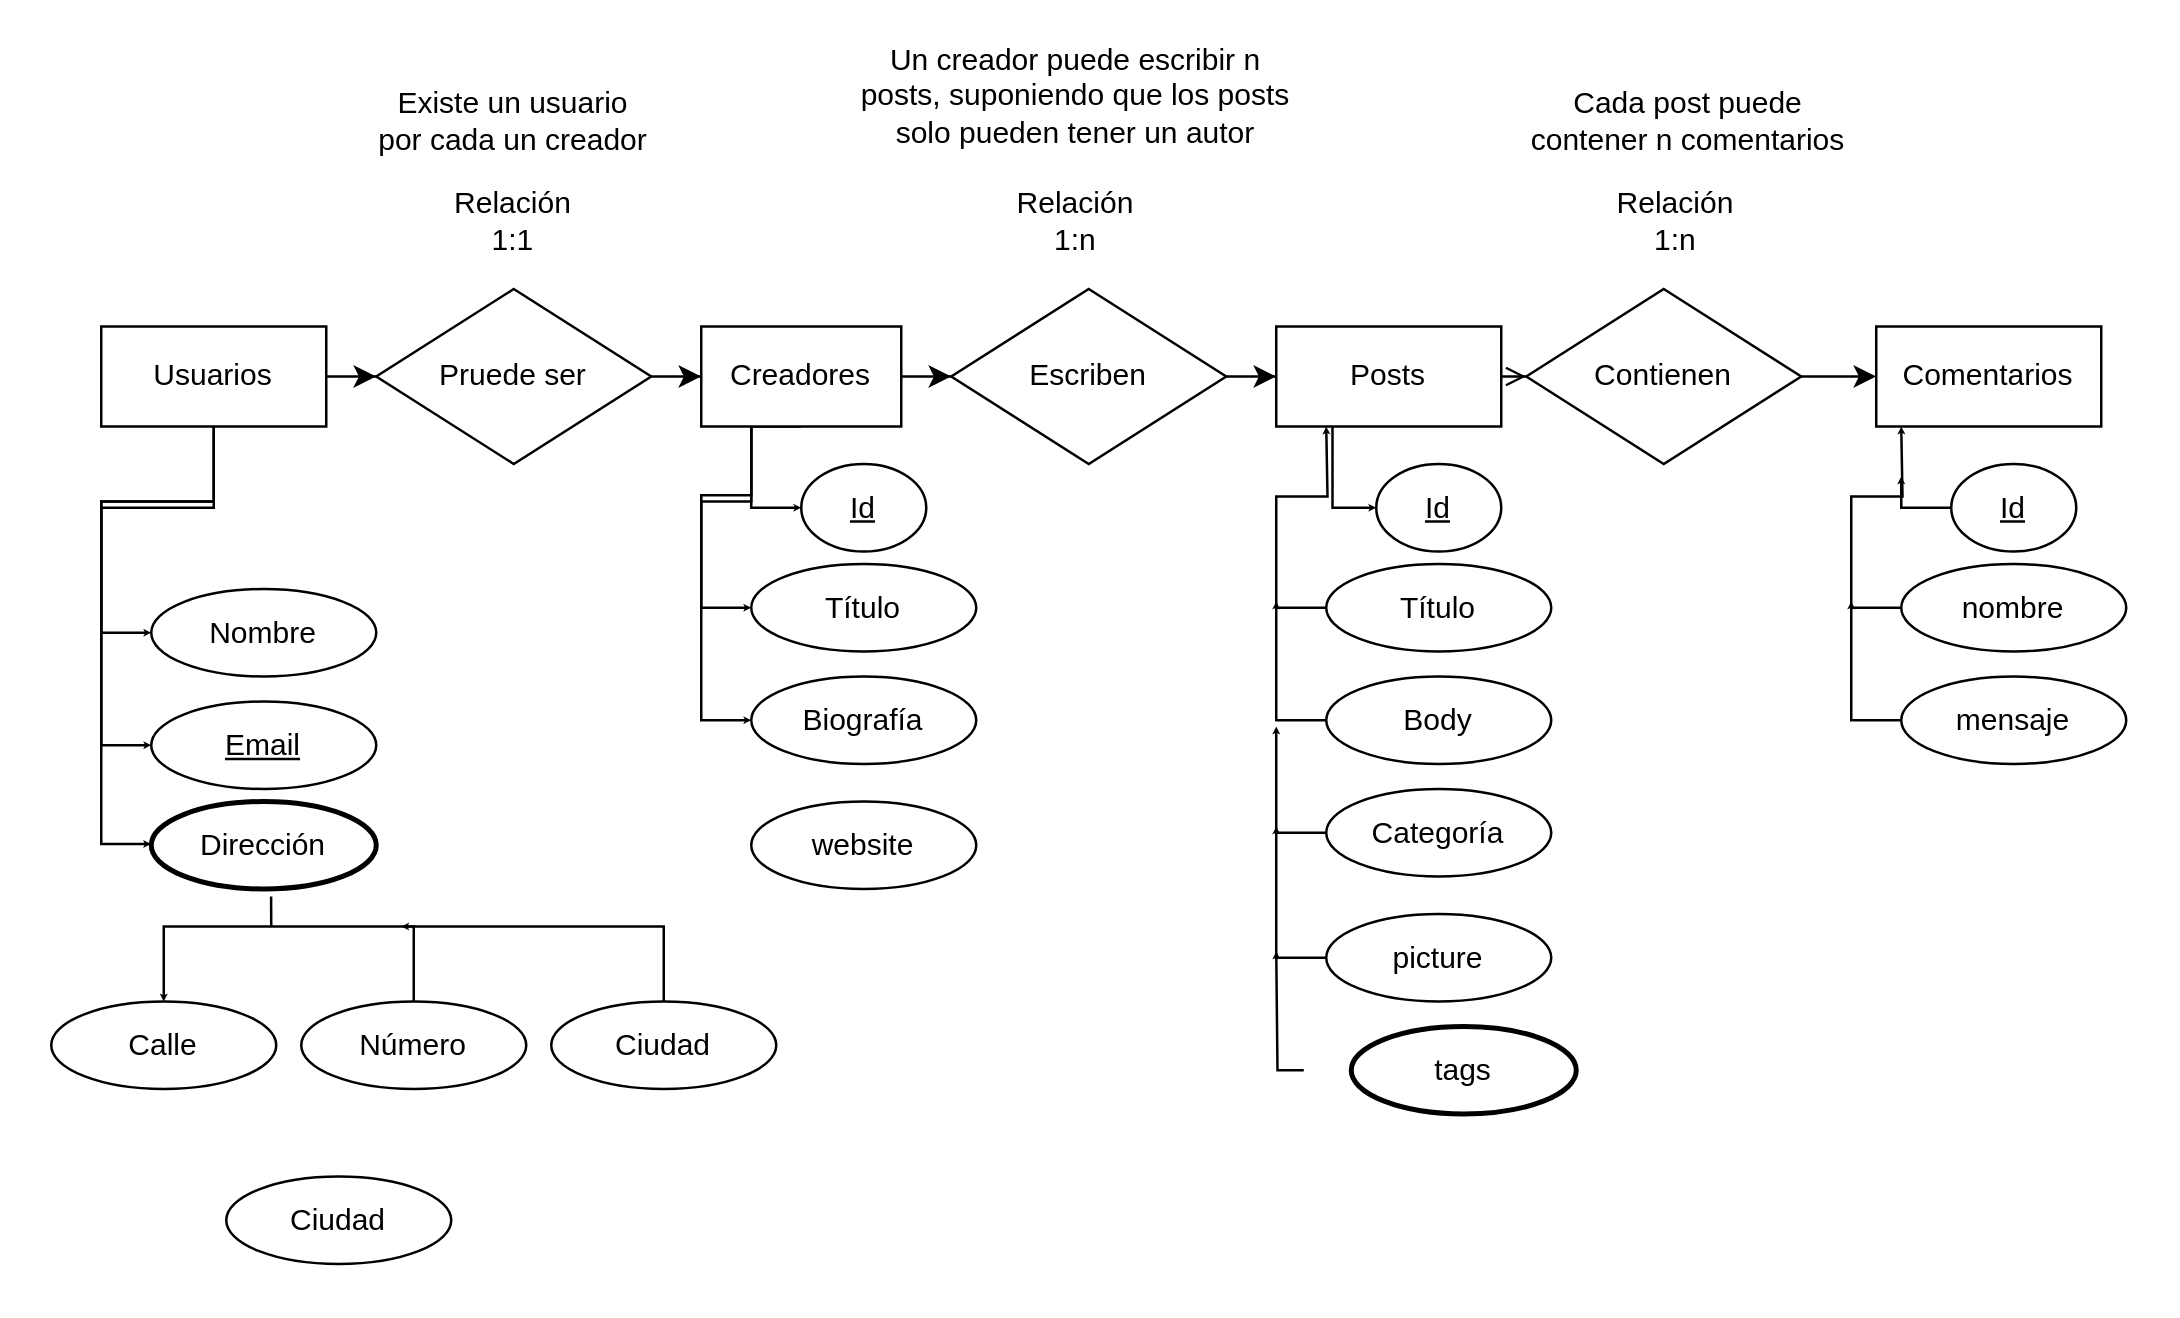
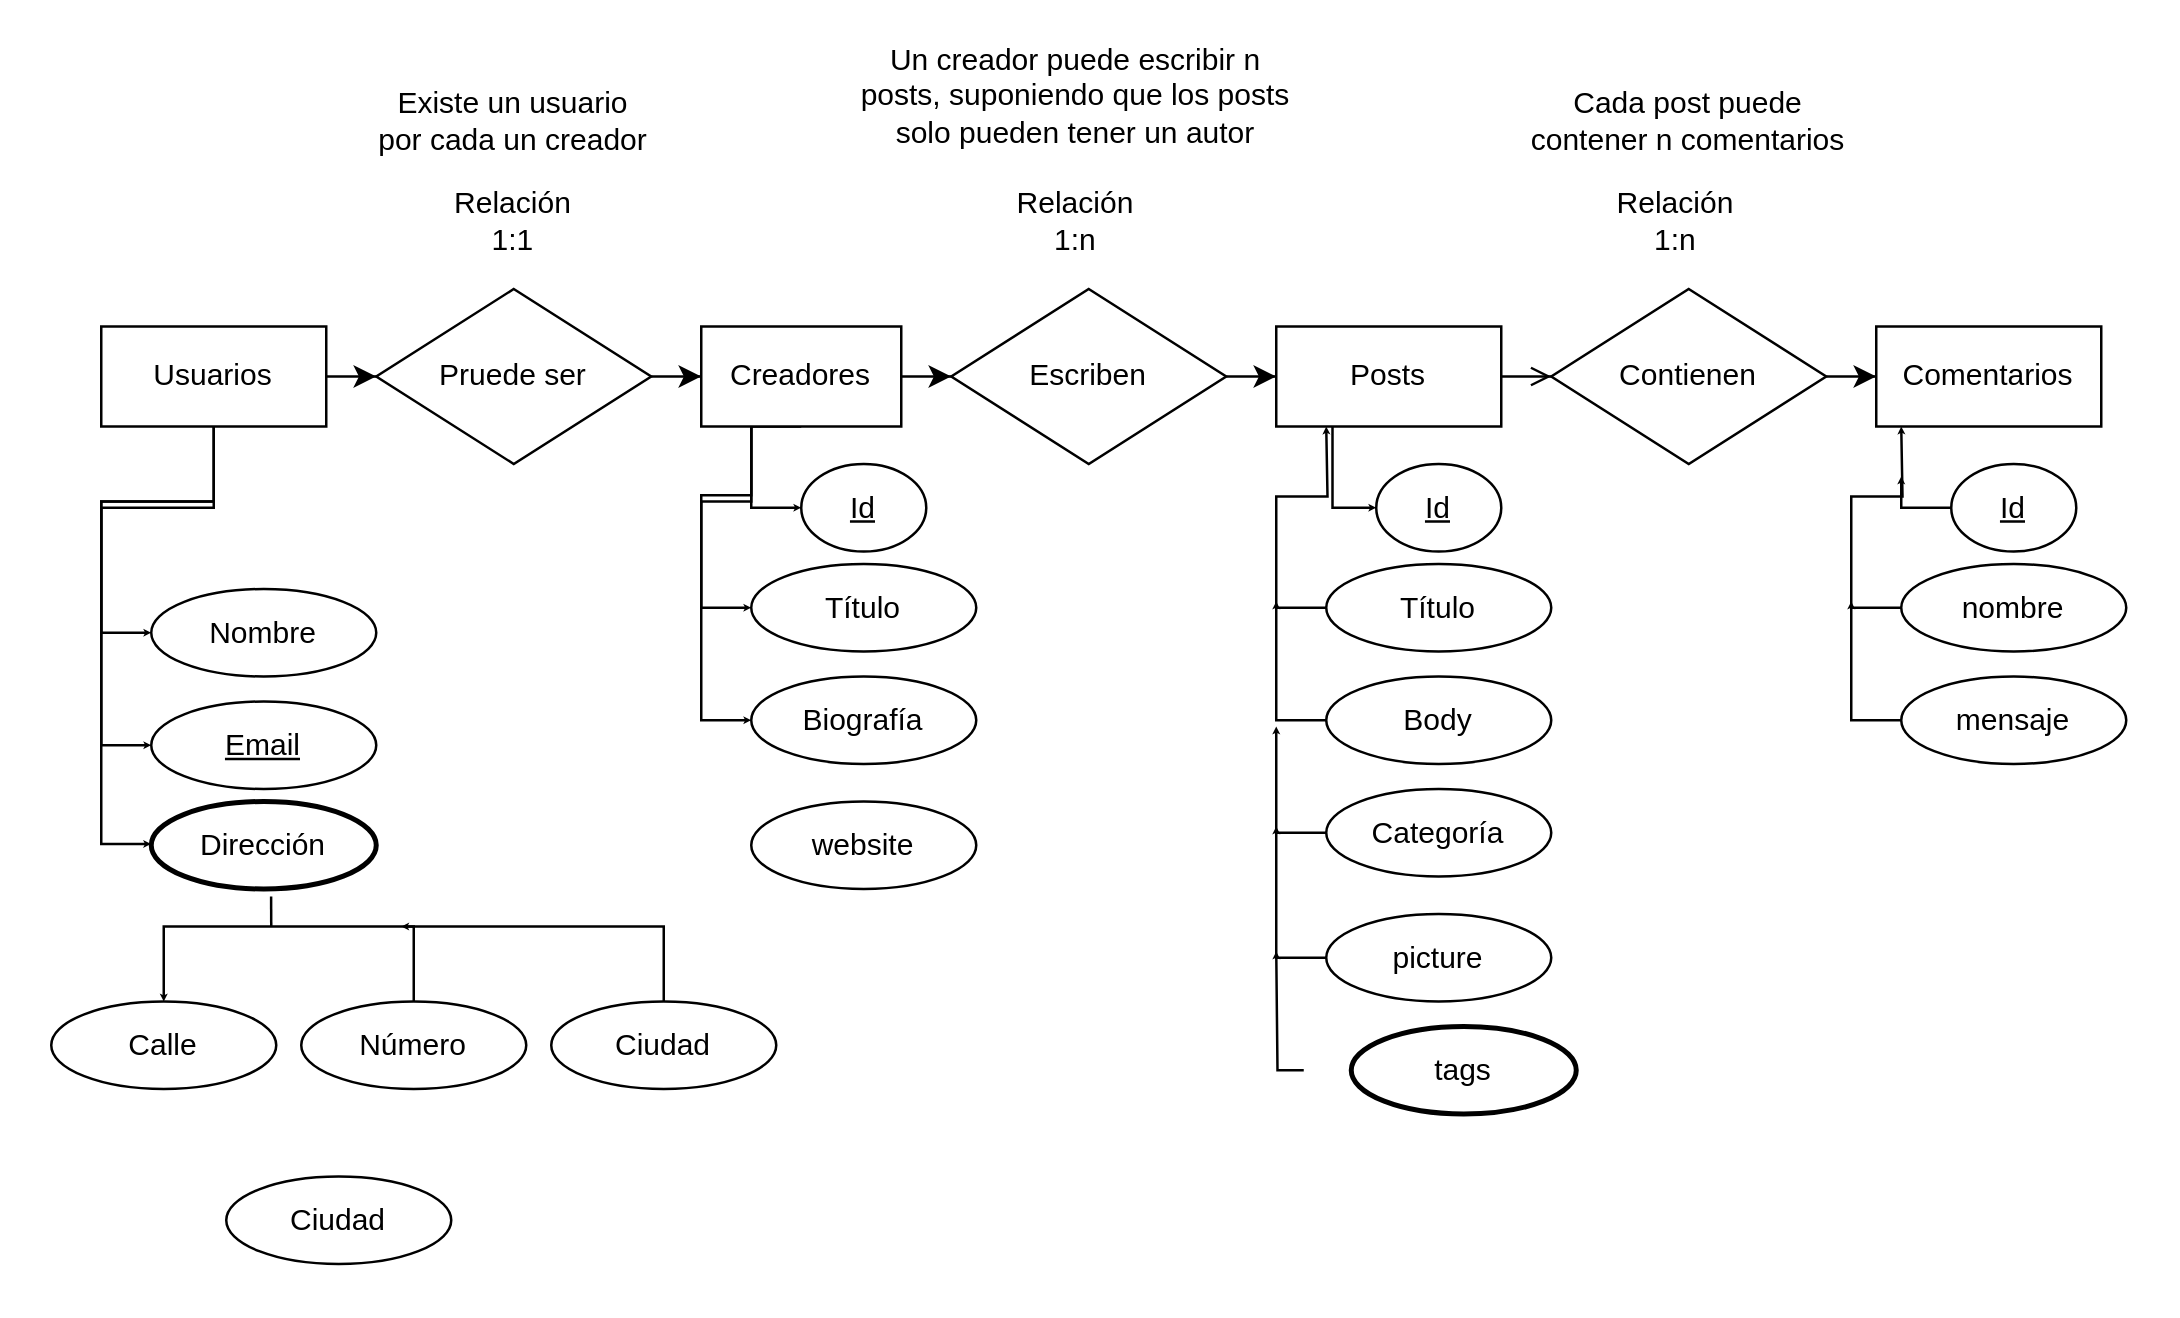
  <mxCell id="0" />
  <mxCell id="1" parent="0" />
  <mxCell id="2" value="" style="edgeStyle=orthogonalEdgeStyle;rounded=0;orthogonalLoop=1;jettySize=auto;html=1;" edge="1" parent="1" source="6" target="17"><mxGeometry relative="1" as="geometry" /></mxCell>
  <mxCell id="3" style="edgeStyle=orthogonalEdgeStyle;rounded=0;orthogonalLoop=1;jettySize=auto;html=1;entryX=0;entryY=0.5;entryDx=0;entryDy=0;endSize=0;targetPerimeterSpacing=6;" edge="1" parent="1" source="6" target="28"><mxGeometry relative="1" as="geometry" /></mxCell>
  <mxCell id="4" style="edgeStyle=orthogonalEdgeStyle;rounded=0;orthogonalLoop=1;jettySize=auto;html=1;entryX=0;entryY=0.5;entryDx=0;entryDy=0;endSize=0;targetPerimeterSpacing=6;" edge="1" parent="1" source="6" target="29"><mxGeometry relative="1" as="geometry"><Array as="points"><mxPoint x="85" y="200" /><mxPoint x="40" y="200" /><mxPoint x="40" y="298" /></Array></mxGeometry></mxCell>
  <mxCell id="5" style="edgeStyle=orthogonalEdgeStyle;rounded=0;orthogonalLoop=1;jettySize=auto;html=1;entryX=0.148;entryY=0.493;entryDx=0;entryDy=0;entryPerimeter=0;endSize=0;targetPerimeterSpacing=6;" edge="1" parent="1" target="31"><mxGeometry relative="1" as="geometry"><mxPoint x="85" y="200" as="sourcePoint" /><Array as="points"><mxPoint x="40" y="337" /></Array></mxGeometry></mxCell>
  <mxCell id="6" value="Usuarios" style="rounded=0;whiteSpace=wrap;html=1;" vertex="1" parent="1"><mxGeometry x="40" y="130" width="90" height="40" as="geometry" /></mxCell>
  <mxCell id="7" value="" style="edgeStyle=orthogonalEdgeStyle;rounded=0;orthogonalLoop=1;jettySize=auto;html=1;" edge="1" parent="1" source="11" target="19"><mxGeometry relative="1" as="geometry" /></mxCell>
  <mxCell id="8" style="edgeStyle=orthogonalEdgeStyle;rounded=0;orthogonalLoop=1;jettySize=auto;html=1;exitX=0.25;exitY=1;exitDx=0;exitDy=0;entryX=0;entryY=0.5;entryDx=0;entryDy=0;endSize=0;targetPerimeterSpacing=6;" edge="1" parent="1" source="11" target="38"><mxGeometry relative="1" as="geometry" /></mxCell>
  <mxCell id="9" style="edgeStyle=orthogonalEdgeStyle;rounded=0;orthogonalLoop=1;jettySize=auto;html=1;exitX=0.5;exitY=1;exitDx=0;exitDy=0;entryX=0;entryY=0.5;entryDx=0;entryDy=0;endSize=0;targetPerimeterSpacing=6;" edge="1" parent="1" source="11" target="39"><mxGeometry relative="1" as="geometry"><Array as="points"><mxPoint x="300" y="170" /><mxPoint x="300" y="200" /><mxPoint x="280" y="200" /><mxPoint x="280" y="288" /></Array></mxGeometry></mxCell>
  <mxCell id="10" style="edgeStyle=orthogonalEdgeStyle;rounded=0;orthogonalLoop=1;jettySize=auto;html=1;exitX=0.25;exitY=1;exitDx=0;exitDy=0;entryX=0;entryY=0.5;entryDx=0;entryDy=0;endSize=0;targetPerimeterSpacing=6;" edge="1" parent="1" source="11" target="41"><mxGeometry relative="1" as="geometry"><Array as="points"><mxPoint x="300" y="203" /></Array></mxGeometry></mxCell>
  <mxCell id="11" value="Creadores" style="rounded=0;whiteSpace=wrap;html=1;" vertex="1" parent="1"><mxGeometry x="280" y="130" width="80" height="40" as="geometry" /></mxCell>
  <mxCell id="12" value="" style="edgeStyle=orthogonalEdgeStyle;rounded=0;orthogonalLoop=1;jettySize=auto;html=1;endArrow=open;" edge="1" parent="1" source="14" target="21"><mxGeometry relative="1" as="geometry" /></mxCell>
  <mxCell id="13" style="edgeStyle=orthogonalEdgeStyle;rounded=0;orthogonalLoop=1;jettySize=auto;html=1;exitX=0.25;exitY=1;exitDx=0;exitDy=0;entryX=0;entryY=0.5;entryDx=0;entryDy=0;endSize=0;targetPerimeterSpacing=6;" edge="1" parent="1" source="14" target="48"><mxGeometry relative="1" as="geometry"><Array as="points"><mxPoint x="533" y="203" /></Array></mxGeometry></mxCell>
  <mxCell id="14" value="Posts" style="rounded=0;whiteSpace=wrap;html=1;" vertex="1" parent="1"><mxGeometry x="510" y="130" width="90" height="40" as="geometry" /></mxCell>
  <mxCell id="15" value="Comentarios" style="rounded=0;whiteSpace=wrap;html=1;" vertex="1" parent="1"><mxGeometry x="750" y="130" width="90" height="40" as="geometry" /></mxCell>
  <mxCell id="16" value="" style="edgeStyle=orthogonalEdgeStyle;rounded=0;orthogonalLoop=1;jettySize=auto;html=1;" edge="1" parent="1" source="17" target="11"><mxGeometry relative="1" as="geometry" /></mxCell>
  <mxCell id="17" value="Pruede ser" style="rhombus;whiteSpace=wrap;html=1;" vertex="1" parent="1"><mxGeometry x="150" y="115" width="110" height="70" as="geometry" /></mxCell>
  <mxCell id="18" value="" style="edgeStyle=orthogonalEdgeStyle;rounded=0;orthogonalLoop=1;jettySize=auto;html=1;" edge="1" parent="1" source="19" target="14"><mxGeometry relative="1" as="geometry" /></mxCell>
  <mxCell id="19" value="Escriben" style="rhombus;whiteSpace=wrap;html=1;" vertex="1" parent="1"><mxGeometry x="380" y="115" width="110" height="70" as="geometry" /></mxCell>
  <mxCell id="20" value="" style="edgeStyle=orthogonalEdgeStyle;rounded=0;orthogonalLoop=1;jettySize=auto;html=1;" edge="1" parent="1" source="21" target="15"><mxGeometry relative="1" as="geometry" /></mxCell>
- <mxCell id="21" value="Contienen" style="rhombus;whiteSpace=wrap;html=1;" vertex="1" parent="1"><mxGeometry x="610" y="115" width="110" height="70" as="geometry" /></mxCell>
+ <mxCell id="21" value="Contienen" style="rhombus;whiteSpace=wrap;html=1;" vertex="1" parent="1"><mxGeometry x="620" y="115" width="110" height="70" as="geometry" /></mxCell>
  <mxCell id="22" value="Relación&lt;br&gt;1:1" style="text;html=1;strokeColor=none;fillColor=none;align=center;verticalAlign=middle;whiteSpace=wrap;rounded=0;" vertex="1" parent="1"><mxGeometry x="175" y="70" width="60" height="35" as="geometry" /></mxCell>
  <mxCell id="23" value="Relación&lt;br&gt;1:n" style="text;html=1;strokeColor=none;fillColor=none;align=center;verticalAlign=middle;whiteSpace=wrap;rounded=0;" vertex="1" parent="1"><mxGeometry x="400" y="70" width="60" height="35" as="geometry" /></mxCell>
  <mxCell id="24" value="&lt;span&gt;Existe un usuario por cada un creador&lt;/span&gt;" style="text;html=1;strokeColor=none;fillColor=none;align=center;verticalAlign=middle;whiteSpace=wrap;rounded=0;" vertex="1" parent="1"><mxGeometry x="150" y="30" width="110" height="35" as="geometry" /></mxCell>
  <mxCell id="25" value="&lt;span&gt;Un creador puede escribir n posts,&amp;nbsp;&lt;/span&gt;&lt;span&gt;suponiendo que los posts solo pueden tener un autor&lt;/span&gt;" style="text;html=1;strokeColor=none;fillColor=none;align=center;verticalAlign=middle;whiteSpace=wrap;rounded=0;" vertex="1" parent="1"><mxGeometry x="340" y="20" width="180" height="35" as="geometry" /></mxCell>
  <mxCell id="26" value="Cada post puede contener n comentarios" style="text;html=1;strokeColor=none;fillColor=none;align=center;verticalAlign=middle;whiteSpace=wrap;rounded=0;" vertex="1" parent="1"><mxGeometry x="610" y="30" width="130" height="35" as="geometry" /></mxCell>
  <mxCell id="27" value="Relación&lt;br&gt;1:n" style="text;html=1;strokeColor=none;fillColor=none;align=center;verticalAlign=middle;whiteSpace=wrap;rounded=0;" vertex="1" parent="1"><mxGeometry x="640" y="70" width="60" height="35" as="geometry" /></mxCell>
  <mxCell id="28" value="Nombre" style="ellipse;whiteSpace=wrap;html=1;" vertex="1" parent="1"><mxGeometry x="60" y="235" width="90" height="35" as="geometry" /></mxCell>
  <mxCell id="29" value="&lt;u&gt;Email&lt;/u&gt;" style="ellipse;whiteSpace=wrap;html=1;" vertex="1" parent="1"><mxGeometry x="60" y="280" width="90" height="35" as="geometry" /></mxCell>
  <mxCell id="30" style="edgeStyle=orthogonalEdgeStyle;rounded=0;orthogonalLoop=1;jettySize=auto;html=1;entryX=0.5;entryY=0;entryDx=0;entryDy=0;endSize=0;targetPerimeterSpacing=6;exitX=0.5;exitY=0;exitDx=0;exitDy=0;" edge="1" parent="1" source="33" target="32"><mxGeometry relative="1" as="geometry"><Array as="points"><mxPoint x="165" y="370" /><mxPoint x="65" y="370" /></Array></mxGeometry></mxCell>
  <mxCell id="31" value="Dirección" style="ellipse;whiteSpace=wrap;html=1;gradientColor=none;perimeterSpacing=19;strokeWidth=2;" vertex="1" parent="1"><mxGeometry x="60" y="320" width="90" height="35" as="geometry" /></mxCell>
  <mxCell id="32" value="Calle" style="ellipse;whiteSpace=wrap;html=1;" vertex="1" parent="1"><mxGeometry x="20" y="400" width="90" height="35" as="geometry" /></mxCell>
  <mxCell id="33" value="Número" style="ellipse;whiteSpace=wrap;html=1;" vertex="1" parent="1"><mxGeometry x="120" y="400" width="90" height="35" as="geometry" /></mxCell>
  <mxCell id="34" value="Ciudad" style="ellipse;whiteSpace=wrap;html=1;" vertex="1" parent="1"><mxGeometry x="90" y="470" width="90" height="35" as="geometry" /></mxCell>
  <mxCell id="35" value="" style="endArrow=none;html=1;rounded=0;endSize=0;targetPerimeterSpacing=6;entryX=0.523;entryY=0.781;entryDx=0;entryDy=0;entryPerimeter=0;" edge="1" parent="1" target="31"><mxGeometry width="50" height="50" relative="1" as="geometry"><mxPoint x="108" y="370" as="sourcePoint" /><mxPoint x="440" y="190" as="targetPoint" /></mxGeometry></mxCell>
  <mxCell id="36" style="edgeStyle=orthogonalEdgeStyle;rounded=0;orthogonalLoop=1;jettySize=auto;html=1;exitX=0.5;exitY=0;exitDx=0;exitDy=0;endSize=0;targetPerimeterSpacing=6;" edge="1" parent="1" source="37"><mxGeometry relative="1" as="geometry"><mxPoint x="160" y="370" as="targetPoint" /><Array as="points"><mxPoint x="265" y="370" /></Array></mxGeometry></mxCell>
  <mxCell id="37" value="Ciudad" style="ellipse;whiteSpace=wrap;html=1;" vertex="1" parent="1"><mxGeometry x="220" y="400" width="90" height="35" as="geometry" /></mxCell>
  <mxCell id="38" value="Título" style="ellipse;whiteSpace=wrap;html=1;" vertex="1" parent="1"><mxGeometry x="300" y="225" width="90" height="35" as="geometry" /></mxCell>
  <mxCell id="39" value="Biografía" style="ellipse;whiteSpace=wrap;html=1;" vertex="1" parent="1"><mxGeometry x="300" y="270" width="90" height="35" as="geometry" /></mxCell>
  <mxCell id="40" value="website" style="ellipse;whiteSpace=wrap;html=1;" vertex="1" parent="1"><mxGeometry x="300" y="320" width="90" height="35" as="geometry" /></mxCell>
  <mxCell id="41" value="&lt;u&gt;Id&lt;/u&gt;" style="ellipse;whiteSpace=wrap;html=1;" vertex="1" parent="1"><mxGeometry x="320" y="185" width="50" height="35" as="geometry" /></mxCell>
  <mxCell id="42" style="edgeStyle=orthogonalEdgeStyle;rounded=0;orthogonalLoop=1;jettySize=auto;html=1;exitX=0;exitY=0.5;exitDx=0;exitDy=0;endSize=0;targetPerimeterSpacing=6;" edge="1" parent="1" source="43"><mxGeometry relative="1" as="geometry"><mxPoint x="530" y="170" as="targetPoint" /></mxGeometry></mxCell>
  <mxCell id="43" value="Título" style="ellipse;whiteSpace=wrap;html=1;" vertex="1" parent="1"><mxGeometry x="530" y="225" width="90" height="35" as="geometry" /></mxCell>
  <mxCell id="44" style="edgeStyle=orthogonalEdgeStyle;rounded=0;orthogonalLoop=1;jettySize=auto;html=1;exitX=0;exitY=0.5;exitDx=0;exitDy=0;endSize=0;targetPerimeterSpacing=6;" edge="1" parent="1" source="45"><mxGeometry relative="1" as="geometry"><mxPoint x="510" y="240" as="targetPoint" /></mxGeometry></mxCell>
  <mxCell id="45" value="Body" style="ellipse;whiteSpace=wrap;html=1;" vertex="1" parent="1"><mxGeometry x="530" y="270" width="90" height="35" as="geometry" /></mxCell>
  <mxCell id="46" style="edgeStyle=orthogonalEdgeStyle;rounded=0;orthogonalLoop=1;jettySize=auto;html=1;exitX=0;exitY=0.5;exitDx=0;exitDy=0;endSize=0;targetPerimeterSpacing=6;" edge="1" parent="1" source="47"><mxGeometry relative="1" as="geometry"><mxPoint x="510" y="290" as="targetPoint" /></mxGeometry></mxCell>
  <mxCell id="47" value="Categoría" style="ellipse;whiteSpace=wrap;html=1;" vertex="1" parent="1"><mxGeometry x="530" y="315" width="90" height="35" as="geometry" /></mxCell>
  <mxCell id="48" value="&lt;u&gt;Id&lt;/u&gt;" style="ellipse;whiteSpace=wrap;html=1;" vertex="1" parent="1"><mxGeometry x="550" y="185" width="50" height="35" as="geometry" /></mxCell>
  <mxCell id="49" style="edgeStyle=orthogonalEdgeStyle;rounded=0;orthogonalLoop=1;jettySize=auto;html=1;exitX=0;exitY=0.5;exitDx=0;exitDy=0;endSize=0;targetPerimeterSpacing=6;" edge="1" parent="1" source="50"><mxGeometry relative="1" as="geometry"><mxPoint x="510" y="330" as="targetPoint" /></mxGeometry></mxCell>
  <mxCell id="50" value="picture" style="ellipse;whiteSpace=wrap;html=1;" vertex="1" parent="1"><mxGeometry x="530" y="365" width="90" height="35" as="geometry" /></mxCell>
  <mxCell id="51" style="edgeStyle=orthogonalEdgeStyle;rounded=0;orthogonalLoop=1;jettySize=auto;html=1;endSize=0;targetPerimeterSpacing=6;" edge="1" parent="1" source="52"><mxGeometry relative="1" as="geometry"><mxPoint x="510" y="380" as="targetPoint" /></mxGeometry></mxCell>
  <mxCell id="52" value="tags" style="ellipse;whiteSpace=wrap;html=1;gradientColor=none;perimeterSpacing=19;strokeWidth=2;" vertex="1" parent="1"><mxGeometry x="540" y="410" width="90" height="35" as="geometry" /></mxCell>
  <mxCell id="53" style="edgeStyle=orthogonalEdgeStyle;rounded=0;orthogonalLoop=1;jettySize=auto;html=1;exitX=0;exitY=0.5;exitDx=0;exitDy=0;endSize=0;targetPerimeterSpacing=6;" edge="1" parent="1" source="54"><mxGeometry relative="1" as="geometry"><mxPoint x="760" y="170" as="targetPoint" /></mxGeometry></mxCell>
  <mxCell id="54" value="nombre" style="ellipse;whiteSpace=wrap;html=1;" vertex="1" parent="1"><mxGeometry x="760" y="225" width="90" height="35" as="geometry" /></mxCell>
  <mxCell id="55" style="edgeStyle=orthogonalEdgeStyle;rounded=0;orthogonalLoop=1;jettySize=auto;html=1;exitX=0;exitY=0.5;exitDx=0;exitDy=0;endSize=0;targetPerimeterSpacing=6;" edge="1" parent="1" source="56"><mxGeometry relative="1" as="geometry"><mxPoint x="740" y="240" as="targetPoint" /></mxGeometry></mxCell>
  <mxCell id="56" value="mensaje" style="ellipse;whiteSpace=wrap;html=1;" vertex="1" parent="1"><mxGeometry x="760" y="270" width="90" height="35" as="geometry" /></mxCell>
  <mxCell id="57" style="edgeStyle=orthogonalEdgeStyle;rounded=0;orthogonalLoop=1;jettySize=auto;html=1;exitX=0;exitY=0.5;exitDx=0;exitDy=0;endSize=0;targetPerimeterSpacing=6;" edge="1" parent="1" source="58"><mxGeometry relative="1" as="geometry"><mxPoint x="760" y="190" as="targetPoint" /></mxGeometry></mxCell>
  <mxCell id="58" value="&lt;u&gt;Id&lt;/u&gt;" style="ellipse;whiteSpace=wrap;html=1;" vertex="1" parent="1"><mxGeometry x="780" y="185" width="50" height="35" as="geometry" /></mxCell>
